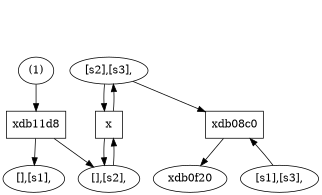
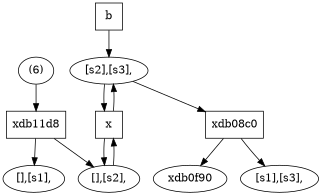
  digraph {
    n1 [label=xdb08c0 shape=box width=0.5]
-   xdb0f20 [width=0.5]
+   xdb0f20 [width=0.5 label=xdb0f90]
    n3 [label="[s1],[s3]," width=0.5]
+   n4 [label=b shape=box width=0.5]
    n5 [label="[s2],[s3]," width=0.5]
    n6 [label=x shape=box width=0.5]
    n7 [label="[],[s2]," width=0.5]
    n8 [label="[],[s1]," width=0.5]
-   n9 [label="(1)" width=0.5]
+   n9 [label="(6)" width=0.5]
    n10 [label=xdb11d8 shape=box width=0.5]
    n1 -> xdb0f20
-   n3 -> n1
+   n1 -> n3
+   n4 -> n5
    n5 -> n1
    n5 -> n6
    n6 -> n5
    n6 -> n7
    n7 -> n6
    n9 -> n10
    n10 -> n7
    n10 -> n8
  }
